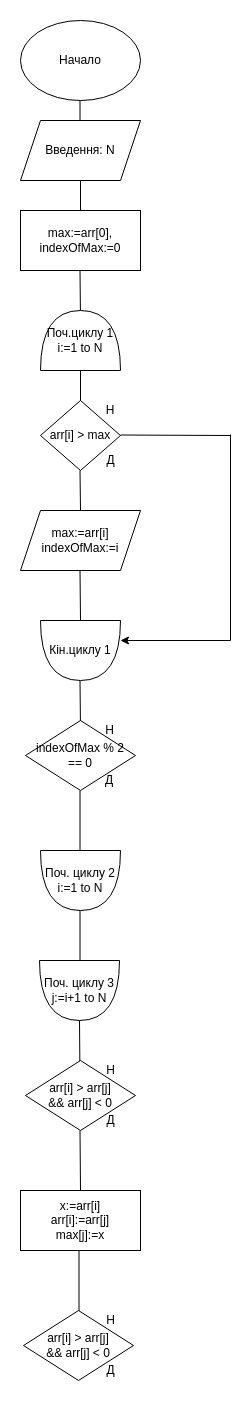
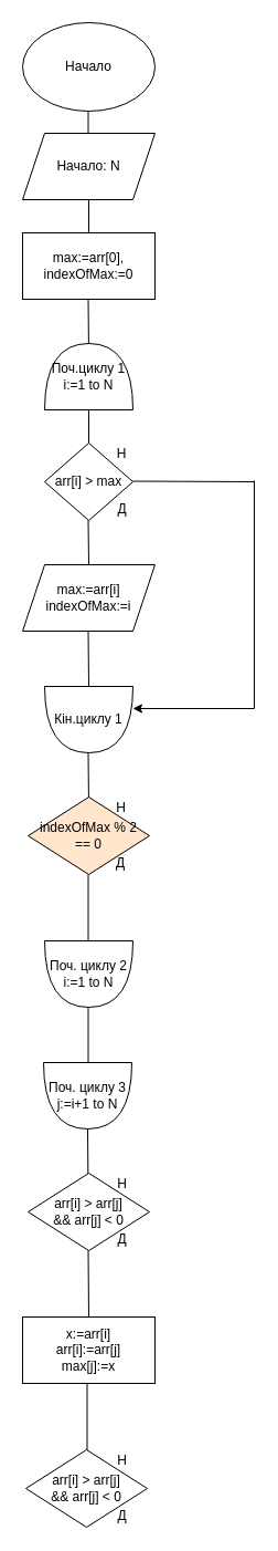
  <mxCell id="0" />
  <mxCell id="1" parent="0" />
  <mxCell id="2" value="Начало" style="ellipse;whiteSpace=wrap;html=1;" vertex="1" parent="1"><mxGeometry x="20" y="20" width="120" height="80" as="geometry" /></mxCell>
  <mxCell id="3" value="" style="endArrow=none;html=1;" edge="1" parent="1"><mxGeometry width="50" height="50" relative="1" as="geometry"><mxPoint x="79.5" y="150" as="sourcePoint" /><mxPoint x="79.5" y="100" as="targetPoint" /></mxGeometry></mxCell>
- <mxCell id="4" value="Введення: N" style="shape=parallelogram;perimeter=parallelogramPerimeter;whiteSpace=wrap;html=1;fixedSize=1;" vertex="1" parent="1"><mxGeometry x="20" y="120" width="120" height="60" as="geometry" /></mxCell>
+ <mxCell id="4" value="Начало: N" style="shape=parallelogram;perimeter=parallelogramPerimeter;whiteSpace=wrap;html=1;fixedSize=1;" vertex="1" parent="1"><mxGeometry x="20" y="120" width="120" height="60" as="geometry" /></mxCell>
  <mxCell id="5" value="max:=arr[0],&lt;br&gt;indexOfMax:=0" style="rounded=0;whiteSpace=wrap;html=1;" vertex="1" parent="1"><mxGeometry x="20" y="210" width="120" height="60" as="geometry" /></mxCell>
  <mxCell id="6" value="" style="endArrow=none;html=1;entryX=0.5;entryY=1;entryDx=0;entryDy=0;" edge="1" parent="1" target="4"><mxGeometry width="50" height="50" relative="1" as="geometry"><mxPoint x="80" y="210" as="sourcePoint" /><mxPoint x="80" y="190" as="targetPoint" /></mxGeometry></mxCell>
  <mxCell id="7" value="" style="endArrow=none;html=1;" edge="1" parent="1"><mxGeometry width="50" height="50" relative="1" as="geometry"><mxPoint x="80" y="320" as="sourcePoint" /><mxPoint x="79.5" y="270" as="targetPoint" /></mxGeometry></mxCell>
  <mxCell id="8" value="Поч.циклу 1&lt;br&gt;i:=1 to N" style="shape=or;whiteSpace=wrap;html=1;direction=north;" vertex="1" parent="1"><mxGeometry x="40" y="310" width="80" height="60" as="geometry" /></mxCell>
  <mxCell id="9" value="" style="endArrow=none;html=1;" edge="1" parent="1"><mxGeometry width="50" height="50" relative="1" as="geometry"><mxPoint x="80" y="420" as="sourcePoint" /><mxPoint x="80" y="370" as="targetPoint" /></mxGeometry></mxCell>
  <mxCell id="10" value="arr[i] &amp;gt; max" style="rhombus;whiteSpace=wrap;html=1;direction=east;rotation=0;" vertex="1" parent="1"><mxGeometry x="40" y="400" width="80" height="70" as="geometry" /></mxCell>
  <mxCell id="11" value="Н" style="text;html=1;strokeColor=none;fillColor=none;align=center;verticalAlign=middle;whiteSpace=wrap;rounded=0;" vertex="1" parent="1"><mxGeometry x="90" y="400" width="40" height="20" as="geometry" /></mxCell>
  <mxCell id="12" value="Д" style="text;html=1;align=center;verticalAlign=middle;resizable=0;points=[];autosize=1;strokeColor=none;" vertex="1" parent="1"><mxGeometry x="100" y="450" width="20" height="20" as="geometry" /></mxCell>
  <mxCell id="13" value="" style="endArrow=none;html=1;" edge="1" parent="1"><mxGeometry width="50" height="50" relative="1" as="geometry"><mxPoint x="80" y="510" as="sourcePoint" /><mxPoint x="79.5" y="470" as="targetPoint" /></mxGeometry></mxCell>
  <mxCell id="14" value="max:=arr[i]&lt;br&gt;indexOfMax:=i" style="shape=parallelogram;perimeter=parallelogramPerimeter;whiteSpace=wrap;html=1;fixedSize=1;" vertex="1" parent="1"><mxGeometry x="20" y="510" width="120" height="60" as="geometry" /></mxCell>
  <mxCell id="15" value="" style="endArrow=none;html=1;" edge="1" parent="1"><mxGeometry width="50" height="50" relative="1" as="geometry"><mxPoint x="80" y="620" as="sourcePoint" /><mxPoint x="79.5" y="570" as="targetPoint" /></mxGeometry></mxCell>
  <mxCell id="16" value="" style="endArrow=none;html=1;" edge="1" parent="1"><mxGeometry width="50" height="50" relative="1" as="geometry"><mxPoint x="120" y="434.5" as="sourcePoint" /><mxPoint x="230" y="435" as="targetPoint" /></mxGeometry></mxCell>
  <mxCell id="17" value="" style="endArrow=none;html=1;" edge="1" parent="1"><mxGeometry width="50" height="50" relative="1" as="geometry"><mxPoint x="230" y="640" as="sourcePoint" /><mxPoint x="230" y="434" as="targetPoint" /></mxGeometry></mxCell>
  <mxCell id="18" value="Кiн.циклу 1" style="shape=or;whiteSpace=wrap;html=1;direction=south;" vertex="1" parent="1"><mxGeometry x="40" y="620" width="80" height="60" as="geometry" /></mxCell>
  <mxCell id="19" value="" style="endArrow=classic;html=1;" edge="1" parent="1"><mxGeometry width="50" height="50" relative="1" as="geometry"><mxPoint x="230" y="640" as="sourcePoint" /><mxPoint x="120" y="640" as="targetPoint" /></mxGeometry></mxCell>
  <mxCell id="20" value="" style="endArrow=none;html=1;" edge="1" parent="1"><mxGeometry width="50" height="50" relative="1" as="geometry"><mxPoint x="80" y="730" as="sourcePoint" /><mxPoint x="79.5" y="680" as="targetPoint" /></mxGeometry></mxCell>
  <mxCell id="21" value="" style="endArrow=none;html=1;" edge="1" parent="1"><mxGeometry width="50" height="50" relative="1" as="geometry"><mxPoint x="79.5" y="850" as="sourcePoint" /><mxPoint x="79.5" y="790" as="targetPoint" /></mxGeometry></mxCell>
  <mxCell id="22" value="&lt;span style=&quot;color: rgb(0, 0, 0); font-family: helvetica; font-size: 12px; font-style: normal; font-weight: 400; letter-spacing: normal; text-align: center; text-indent: 0px; text-transform: none; word-spacing: 0px; background-color: rgb(248, 249, 250); display: inline; float: none;&quot;&gt;Д&lt;/span&gt;" style="text;whiteSpace=wrap;html=1;" vertex="1" parent="1"><mxGeometry x="103" y="766" width="30" height="30" as="geometry" /></mxCell>
  <mxCell id="23" value="Н" style="text;html=1;align=center;verticalAlign=middle;resizable=0;points=[];autosize=1;strokeColor=none;" vertex="1" parent="1"><mxGeometry x="99" y="720" width="20" height="20" as="geometry" /></mxCell>
  <mxCell id="24" value="Поч. циклу 2&lt;br&gt;i:=1 to N" style="shape=or;whiteSpace=wrap;html=1;direction=south;" vertex="1" parent="1"><mxGeometry x="40" y="850" width="80" height="60" as="geometry" /></mxCell>
  <mxCell id="25" value="" style="endArrow=none;html=1;" edge="1" parent="1"><mxGeometry width="50" height="50" relative="1" as="geometry"><mxPoint x="79.5" y="970" as="sourcePoint" /><mxPoint x="79.5" y="910" as="targetPoint" /></mxGeometry></mxCell>
  <mxCell id="26" value="Поч. циклу 3&lt;br&gt;j:=i+1 to N" style="shape=or;whiteSpace=wrap;html=1;direction=south;" vertex="1" parent="1"><mxGeometry x="39" y="960" width="80" height="60" as="geometry" /></mxCell>
  <mxCell id="27" value="" style="endArrow=none;html=1;entryX=1;entryY=0.5;entryDx=0;entryDy=0;entryPerimeter=0;" edge="1" parent="1" target="26"><mxGeometry width="50" height="50" relative="1" as="geometry"><mxPoint x="79.5" y="1080" as="sourcePoint" /><mxPoint x="79.5" y="1052.66" as="targetPoint" /></mxGeometry></mxCell>
  <mxCell id="28" value="arr[i] &amp;gt; arr[j]&lt;br&gt;&amp;amp;&amp;amp; arr[j] &amp;lt; 0" style="rhombus;whiteSpace=wrap;html=1;direction=east;rotation=0;" vertex="1" parent="1"><mxGeometry x="25" y="1060" width="110" height="70" as="geometry" /></mxCell>
  <mxCell id="29" value="Н" style="text;html=1;align=center;verticalAlign=middle;resizable=0;points=[];autosize=1;strokeColor=none;" vertex="1" parent="1"><mxGeometry x="100" y="1060" width="20" height="20" as="geometry" /></mxCell>
  <mxCell id="30" value="Д" style="text;html=1;align=center;verticalAlign=middle;resizable=0;points=[];autosize=1;strokeColor=none;" vertex="1" parent="1"><mxGeometry x="100" y="1110" width="20" height="20" as="geometry" /></mxCell>
  <mxCell id="31" value="" style="endArrow=none;html=1;" edge="1" parent="1"><mxGeometry width="50" height="50" relative="1" as="geometry"><mxPoint x="80" y="1190" as="sourcePoint" /><mxPoint x="79.5" y="1130" as="targetPoint" /></mxGeometry></mxCell>
  <mxCell id="32" value="x:=arr[i]&lt;br&gt;arr[i]:=arr[j]&lt;br&gt;max[j]:=x" style="rounded=0;whiteSpace=wrap;html=1;" vertex="1" parent="1"><mxGeometry x="20" y="1190" width="120" height="60" as="geometry" /></mxCell>
- <mxCell id="33" value="indexOfMax % 2&lt;br&gt;== 0" style="rhombus;whiteSpace=wrap;html=1;direction=east;rotation=0;" vertex="1" parent="1"><mxGeometry x="25" y="720" width="110" height="70" as="geometry" /></mxCell>
+ <mxCell id="33" value="indexOfMax % 2&lt;br&gt;== 0" style="rhombus;whiteSpace=wrap;html=1;direction=east;rotation=0;fillColor=#ffe6cc;" vertex="1" parent="1"><mxGeometry x="25" y="720" width="110" height="70" as="geometry" /></mxCell>
  <mxCell id="34" value="" style="endArrow=none;html=1;" edge="1" parent="1"><mxGeometry width="50" height="50" relative="1" as="geometry"><mxPoint x="78.5" y="1320" as="sourcePoint" /><mxPoint x="78.5" y="1250" as="targetPoint" /></mxGeometry></mxCell>
  <mxCell id="35" value="arr[i] &amp;gt; arr[j]&lt;br&gt;&amp;amp;&amp;amp; arr[j] &amp;lt; 0" style="rhombus;whiteSpace=wrap;html=1;direction=east;rotation=0;" vertex="1" parent="1"><mxGeometry x="23" y="1310" width="110" height="70" as="geometry" /></mxCell>
  <mxCell id="36" value="Н" style="text;html=1;align=center;verticalAlign=middle;resizable=0;points=[];autosize=1;strokeColor=none;" vertex="1" parent="1"><mxGeometry x="100" y="1310" width="20" height="20" as="geometry" /></mxCell>
  <mxCell id="37" value="Д" style="text;html=1;align=center;verticalAlign=middle;resizable=0;points=[];autosize=1;strokeColor=none;" vertex="1" parent="1"><mxGeometry x="100" y="1360" width="20" height="20" as="geometry" /></mxCell>
